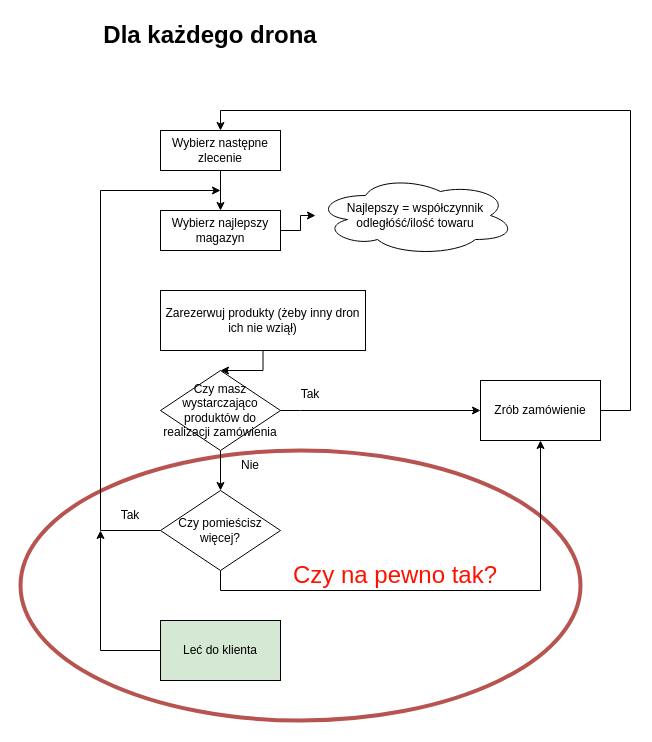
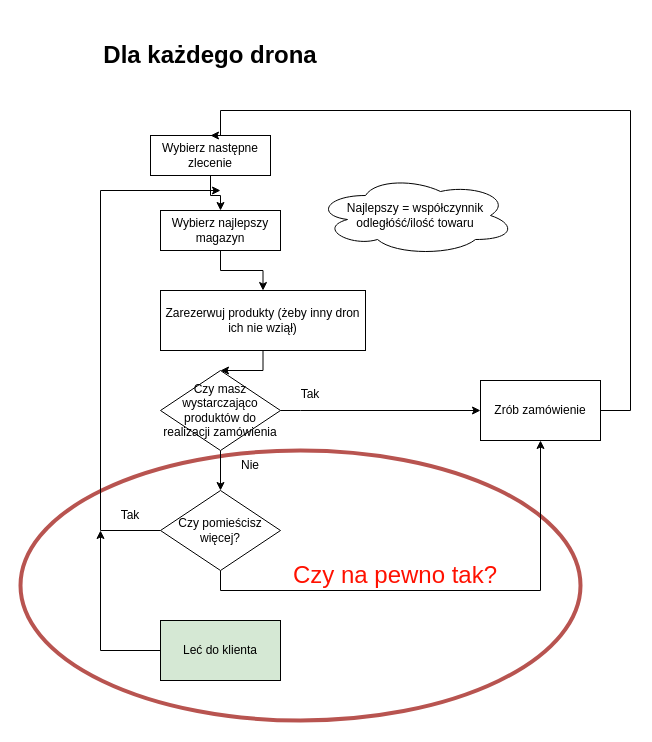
  <mxCell id="0" />
  <mxCell id="1" parent="0" />
  <mxCell id="2" value="" style="ellipse;whiteSpace=wrap;html=1;fontSize=24;fillColor=none;strokeColor=#b85450;strokeWidth=4;" vertex="1" parent="1"><mxGeometry x="20" y="450" width="560" height="270" as="geometry" /></mxCell>
  <mxCell id="3" value="" style="edgeStyle=orthogonalEdgeStyle;rounded=0;orthogonalLoop=1;jettySize=auto;html=1;" edge="1" parent="1" source="4" target="6"><mxGeometry relative="1" as="geometry" /></mxCell>
- <mxCell id="4" value="Wybierz następne zlecenie" style="rounded=0;whiteSpace=wrap;html=1;" vertex="1" parent="1"><mxGeometry x="160" y="130" width="120" height="40" as="geometry" /></mxCell>
- <mxCell id="5" value="" style="edgeStyle=orthogonalEdgeStyle;rounded=0;orthogonalLoop=1;jettySize=auto;html=1;" edge="1" parent="1" source="6" target="7"><mxGeometry relative="1" as="geometry" /></mxCell>
+ <mxCell id="4" value="Wybierz następne zlecenie" style="rounded=0;whiteSpace=wrap;html=1;" vertex="1" parent="1"><mxGeometry x="150" y="135" width="120" height="40" as="geometry" /></mxCell>
+ <mxCell id="5" value="" style="edgeStyle=orthogonalEdgeStyle;rounded=0;orthogonalLoop=1;jettySize=auto;html=1;" edge="1" parent="1" source="6" target="9"><mxGeometry relative="1" as="geometry" /></mxCell>
  <mxCell id="6" value="Wybierz najlepszy magazyn" style="rounded=0;whiteSpace=wrap;html=1;" vertex="1" parent="1"><mxGeometry x="160" y="210" width="120" height="40" as="geometry" /></mxCell>
  <mxCell id="7" value="Najlepszy = współczynnik odległóść/ilość towaru" style="ellipse;shape=cloud;whiteSpace=wrap;html=1;" vertex="1" parent="1"><mxGeometry x="315" y="175" width="200" height="80" as="geometry" /></mxCell>
  <mxCell id="8" value="" style="edgeStyle=orthogonalEdgeStyle;rounded=0;orthogonalLoop=1;jettySize=auto;html=1;" edge="1" parent="1" source="9" target="12"><mxGeometry relative="1" as="geometry" /></mxCell>
  <mxCell id="9" value="Zarezerwuj produkty (żeby inny dron ich nie wziął)" style="whiteSpace=wrap;html=1;rounded=0;" vertex="1" parent="1"><mxGeometry x="160" y="290" width="205" height="60" as="geometry" /></mxCell>
  <mxCell id="10" style="edgeStyle=orthogonalEdgeStyle;rounded=0;orthogonalLoop=1;jettySize=auto;html=1;exitX=1;exitY=0.5;exitDx=0;exitDy=0;entryX=0;entryY=0.5;entryDx=0;entryDy=0;" edge="1" parent="1" source="12" target="16"><mxGeometry relative="1" as="geometry"><Array as="points"><mxPoint x="300" y="410" /><mxPoint x="300" y="410" /></Array></mxGeometry></mxCell>
  <mxCell id="11" style="edgeStyle=orthogonalEdgeStyle;rounded=0;orthogonalLoop=1;jettySize=auto;html=1;exitX=0.5;exitY=1;exitDx=0;exitDy=0;entryX=0.5;entryY=0;entryDx=0;entryDy=0;fontSize=24;" edge="1" parent="1" source="12" target="20"><mxGeometry relative="1" as="geometry" /></mxCell>
  <mxCell id="12" value="Czy masz wystarczająco produktów do realizacji zamówienia" style="rhombus;whiteSpace=wrap;html=1;rounded=0;" vertex="1" parent="1"><mxGeometry x="160" y="370" width="120" height="80" as="geometry" /></mxCell>
  <mxCell id="13" value="Nie" style="text;html=1;strokeColor=none;fillColor=none;align=center;verticalAlign=middle;whiteSpace=wrap;rounded=0;" vertex="1" parent="1"><mxGeometry x="220" y="450" width="60" height="30" as="geometry" /></mxCell>
  <mxCell id="14" value="Tak" style="text;html=1;strokeColor=none;fillColor=none;align=center;verticalAlign=middle;whiteSpace=wrap;rounded=0;" vertex="1" parent="1"><mxGeometry x="280" y="379" width="60" height="30" as="geometry" /></mxCell>
  <mxCell id="15" style="edgeStyle=orthogonalEdgeStyle;rounded=0;orthogonalLoop=1;jettySize=auto;html=1;entryX=0.5;entryY=0;entryDx=0;entryDy=0;exitX=1;exitY=0.5;exitDx=0;exitDy=0;" edge="1" parent="1" source="16" target="4"><mxGeometry relative="1" as="geometry"><mxPoint x="520" y="420" as="sourcePoint" /><Array as="points"><mxPoint x="630" y="410" /><mxPoint x="630" y="110" /><mxPoint x="220" y="110" /></Array></mxGeometry></mxCell>
  <mxCell id="16" value="Zrób zamówienie" style="rounded=0;whiteSpace=wrap;html=1;" vertex="1" parent="1"><mxGeometry x="480" y="380" width="120" height="60" as="geometry" /></mxCell>
- <mxCell id="17" value="&lt;b&gt;&lt;font style=&quot;font-size: 24px&quot;&gt;Dla każdego drona&lt;/font&gt;&lt;/b&gt;" style="text;html=1;strokeColor=none;fillColor=none;align=center;verticalAlign=middle;whiteSpace=wrap;rounded=0;" vertex="1" parent="1"><mxGeometry x="20" y="20" width="380" height="30" as="geometry" /></mxCell>
+ <mxCell id="17" value="&lt;b&gt;&lt;font style=&quot;font-size: 24px&quot;&gt;Dla każdego drona&lt;/font&gt;&lt;/b&gt;" style="text;html=1;strokeColor=none;fillColor=none;align=center;verticalAlign=middle;whiteSpace=wrap;rounded=0;" vertex="1" parent="1"><mxGeometry x="20" y="40" width="380" height="30" as="geometry" /></mxCell>
  <mxCell id="18" style="edgeStyle=orthogonalEdgeStyle;rounded=0;orthogonalLoop=1;jettySize=auto;html=1;exitX=0;exitY=0.5;exitDx=0;exitDy=0;fontSize=24;" edge="1" parent="1" source="20"><mxGeometry relative="1" as="geometry"><mxPoint x="220" y="190" as="targetPoint" /><Array as="points"><mxPoint x="100" y="530" /><mxPoint x="100" y="190" /></Array></mxGeometry></mxCell>
  <mxCell id="19" style="edgeStyle=orthogonalEdgeStyle;rounded=0;orthogonalLoop=1;jettySize=auto;html=1;exitX=0.5;exitY=1;exitDx=0;exitDy=0;fontSize=24;" edge="1" parent="1" source="20" target="16"><mxGeometry relative="1" as="geometry" /></mxCell>
  <mxCell id="20" value="Czy pomieścisz więcej?" style="rhombus;whiteSpace=wrap;html=1;rounded=0;" vertex="1" parent="1"><mxGeometry x="160" y="490" width="120" height="80" as="geometry" /></mxCell>
  <mxCell id="21" value="Tak" style="text;html=1;strokeColor=none;fillColor=none;align=center;verticalAlign=middle;whiteSpace=wrap;rounded=0;" vertex="1" parent="1"><mxGeometry x="100" y="500" width="60" height="30" as="geometry" /></mxCell>
  <mxCell id="22" style="edgeStyle=orthogonalEdgeStyle;rounded=0;orthogonalLoop=1;jettySize=auto;html=1;exitX=0;exitY=0.5;exitDx=0;exitDy=0;entryX=0;entryY=1;entryDx=0;entryDy=0;fontSize=24;" edge="1" parent="1" source="23" target="21"><mxGeometry relative="1" as="geometry" /></mxCell>
  <mxCell id="23" value="Leć do klienta" style="rounded=0;whiteSpace=wrap;html=1;fillColor=#d5e8d4;" vertex="1" parent="1"><mxGeometry x="160" y="620" width="120" height="60" as="geometry" /></mxCell>
  <mxCell id="24" value="&lt;font color=&quot;#ff1100&quot;&gt;Czy na pewno tak?&lt;/font&gt;" style="text;html=1;strokeColor=none;fillColor=none;align=center;verticalAlign=middle;whiteSpace=wrap;rounded=0;fontSize=24;" vertex="1" parent="1"><mxGeometry x="290" y="560" width="210" height="30" as="geometry" /></mxCell>
